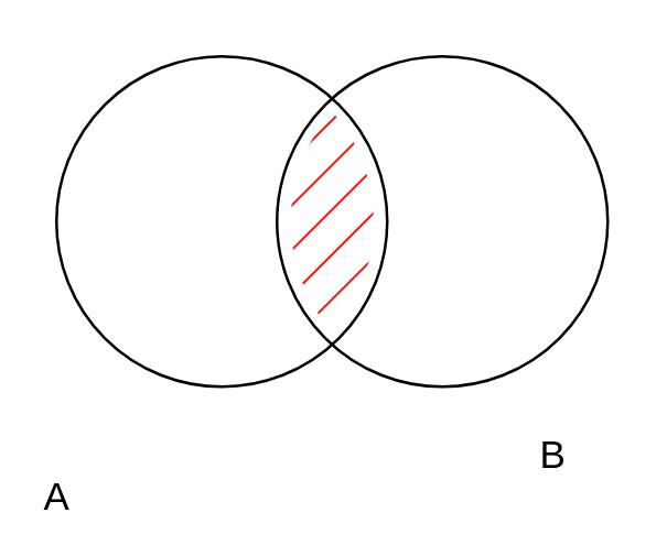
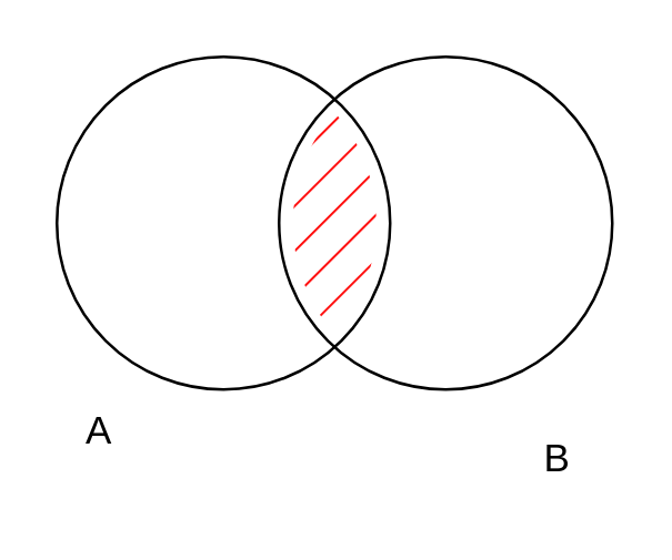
  <mxCell id="0" />
  <mxCell id="1" parent="0" />
  <mxCell id="2" value="" style="ellipse;whiteSpace=wrap;html=1;fillColor=none;fillStyle=hatch;" vertex="1" parent="1"><mxGeometry x="20" y="20" width="120" height="120" as="geometry" /></mxCell>
  <mxCell id="3" value="" style="ellipse;whiteSpace=wrap;html=1;fillColor=none;fillStyle=hatch;" vertex="1" parent="1"><mxGeometry x="100" y="20" width="120" height="120" as="geometry" /></mxCell>
- <mxCell id="4" value="A" style="text;html=1;align=center;verticalAlign=middle;resizable=0;points=[];autosize=1;strokeColor=none;fillColor=none;fontSize=14;" vertex="1" parent="1"><mxGeometry x="5" y="165" width="30" height="30" as="geometry" /></mxCell>
+ <mxCell id="4" value="A" style="text;html=1;align=center;verticalAlign=middle;resizable=0;points=[];autosize=1;strokeColor=none;fillColor=none;fontSize=14;" vertex="1" parent="1"><mxGeometry x="20" y="140" width="30" height="30" as="geometry" /></mxCell>
  <mxCell id="5" value="B" style="text;html=1;align=center;verticalAlign=middle;resizable=0;points=[];autosize=1;strokeColor=none;fillColor=none;fontSize=14;" vertex="1" parent="1"><mxGeometry x="185" y="150" width="30" height="30" as="geometry" /></mxCell>
  <mxCell id="6" value="" style="whiteSpace=wrap;html=1;shape=mxgraph.basic.pointed_oval;movable=1;resizable=1;rotatable=1;deletable=1;editable=1;locked=0;connectable=1;strokeColor=none;fillStyle=hatch;fillColor=#FF0000;" vertex="1" parent="1"><mxGeometry x="100" y="40" width="40" height="80" as="geometry" /></mxCell>
